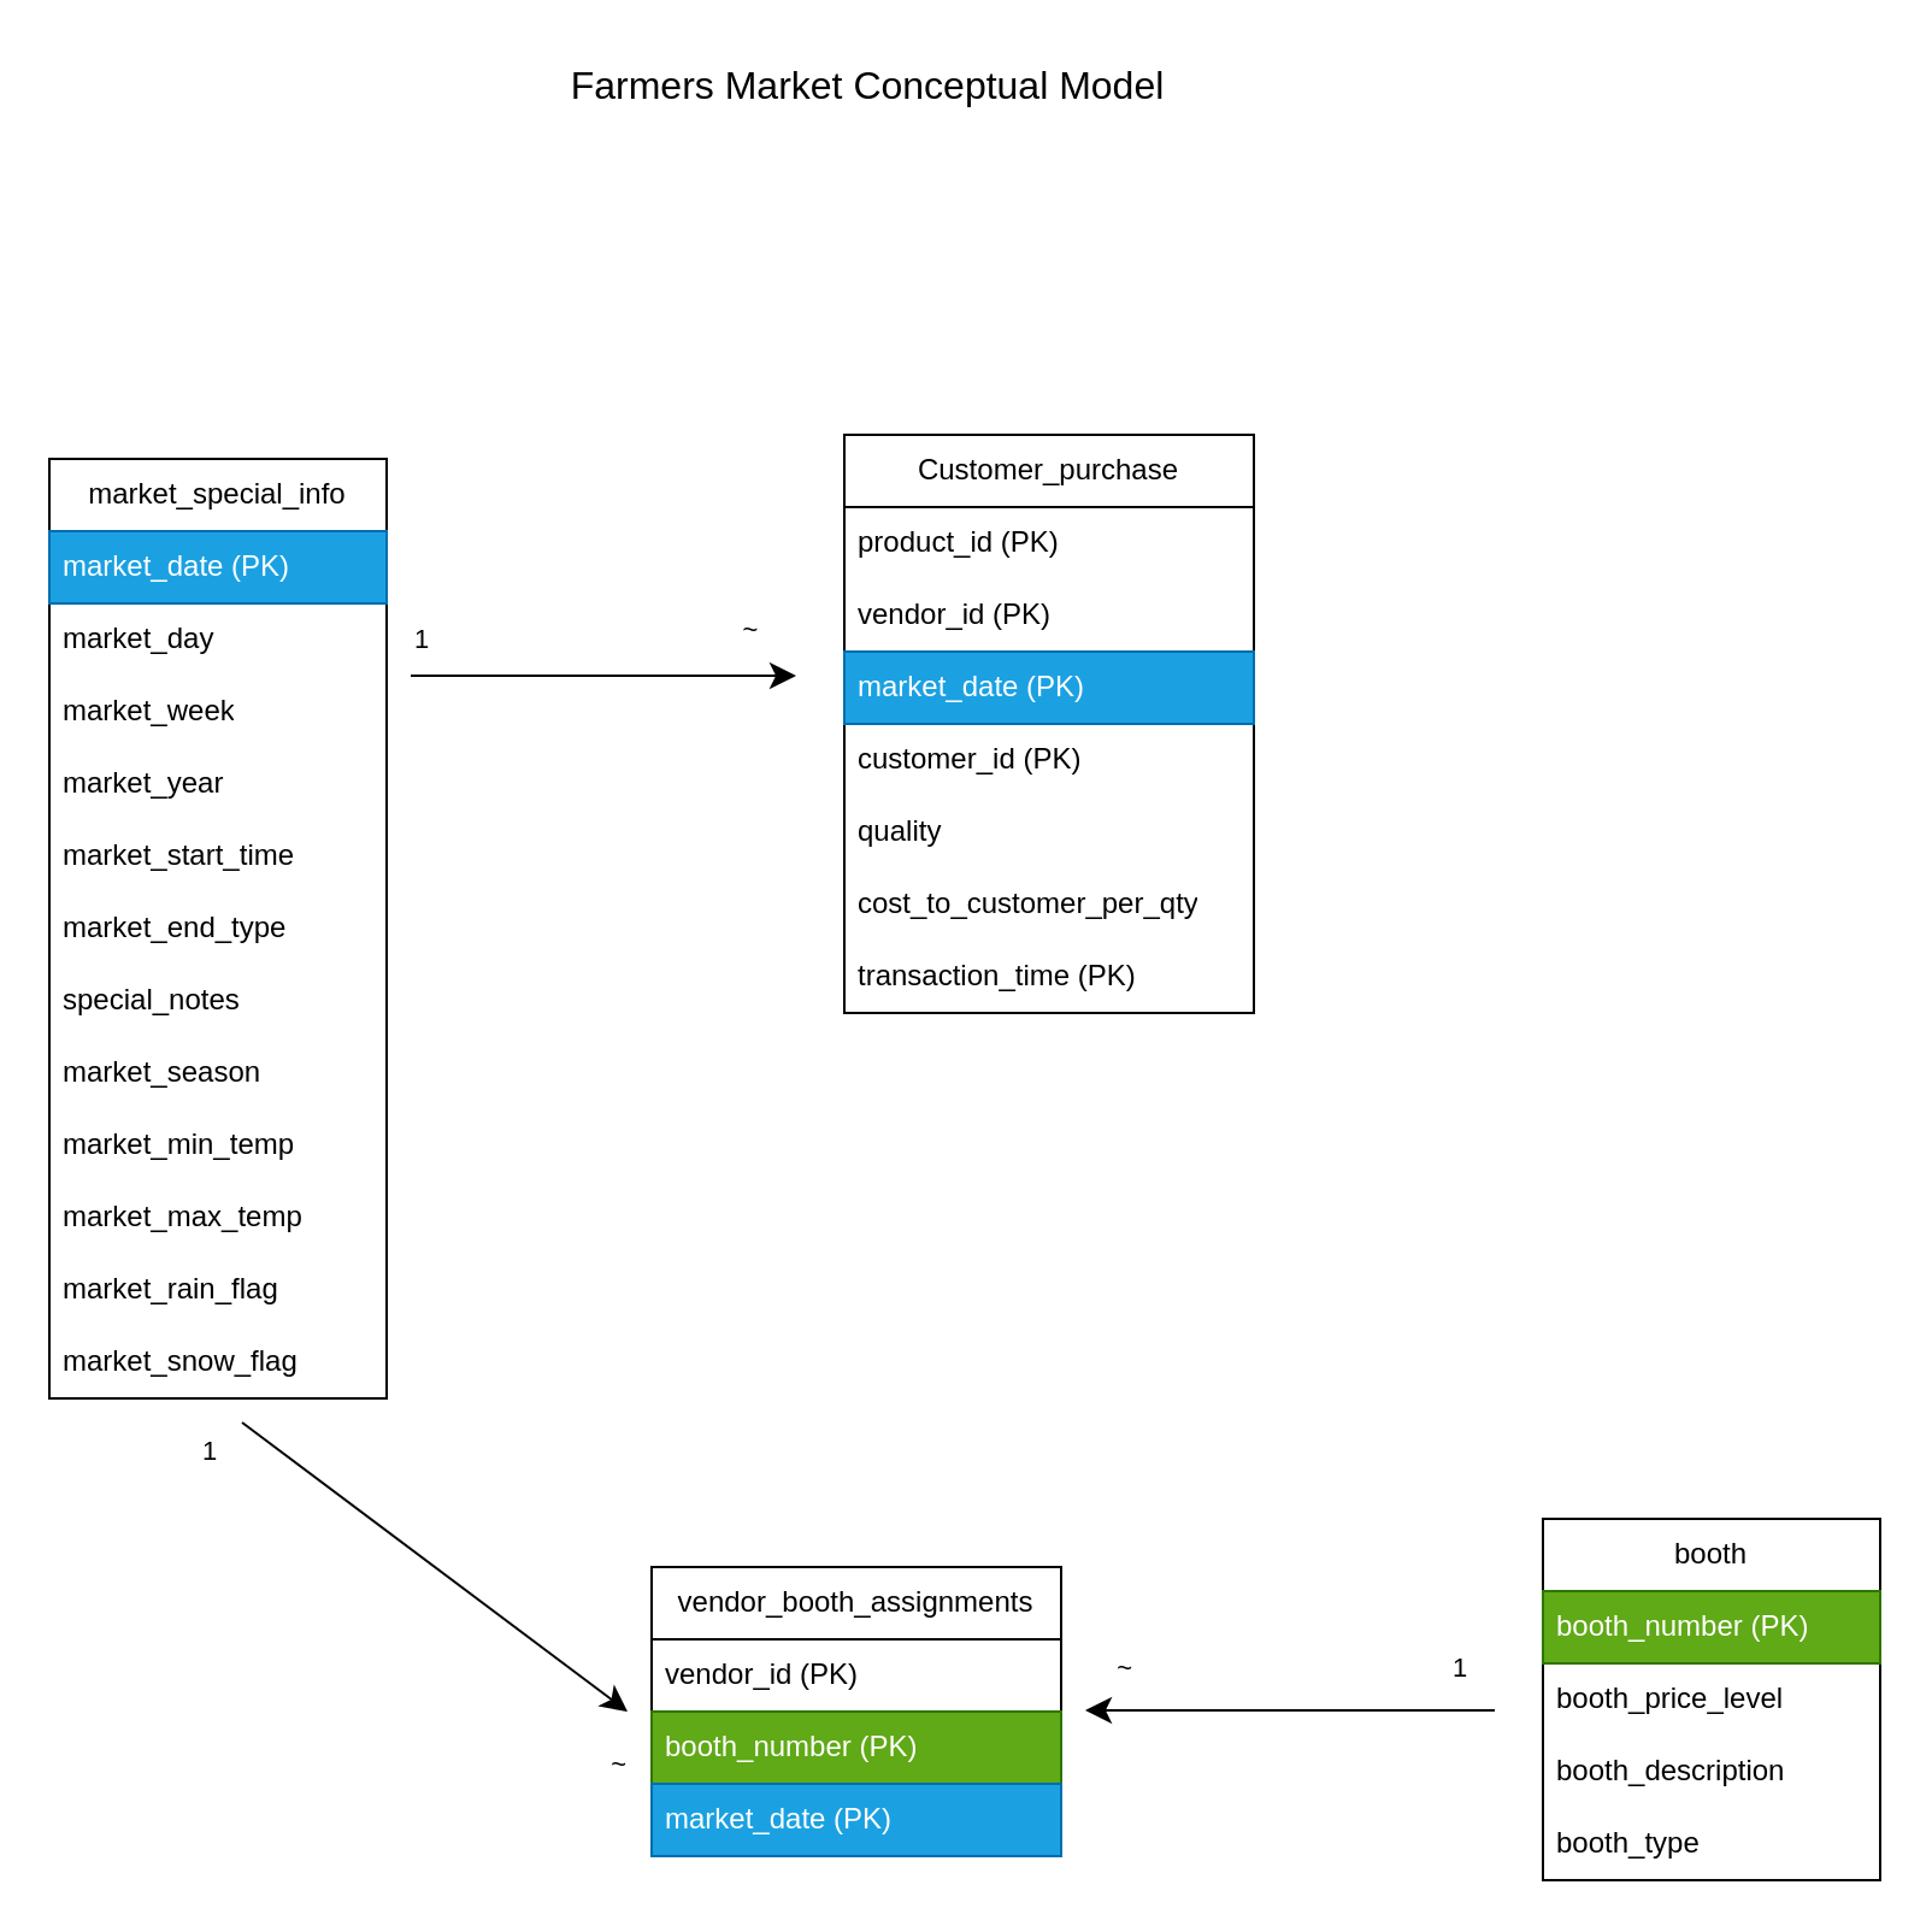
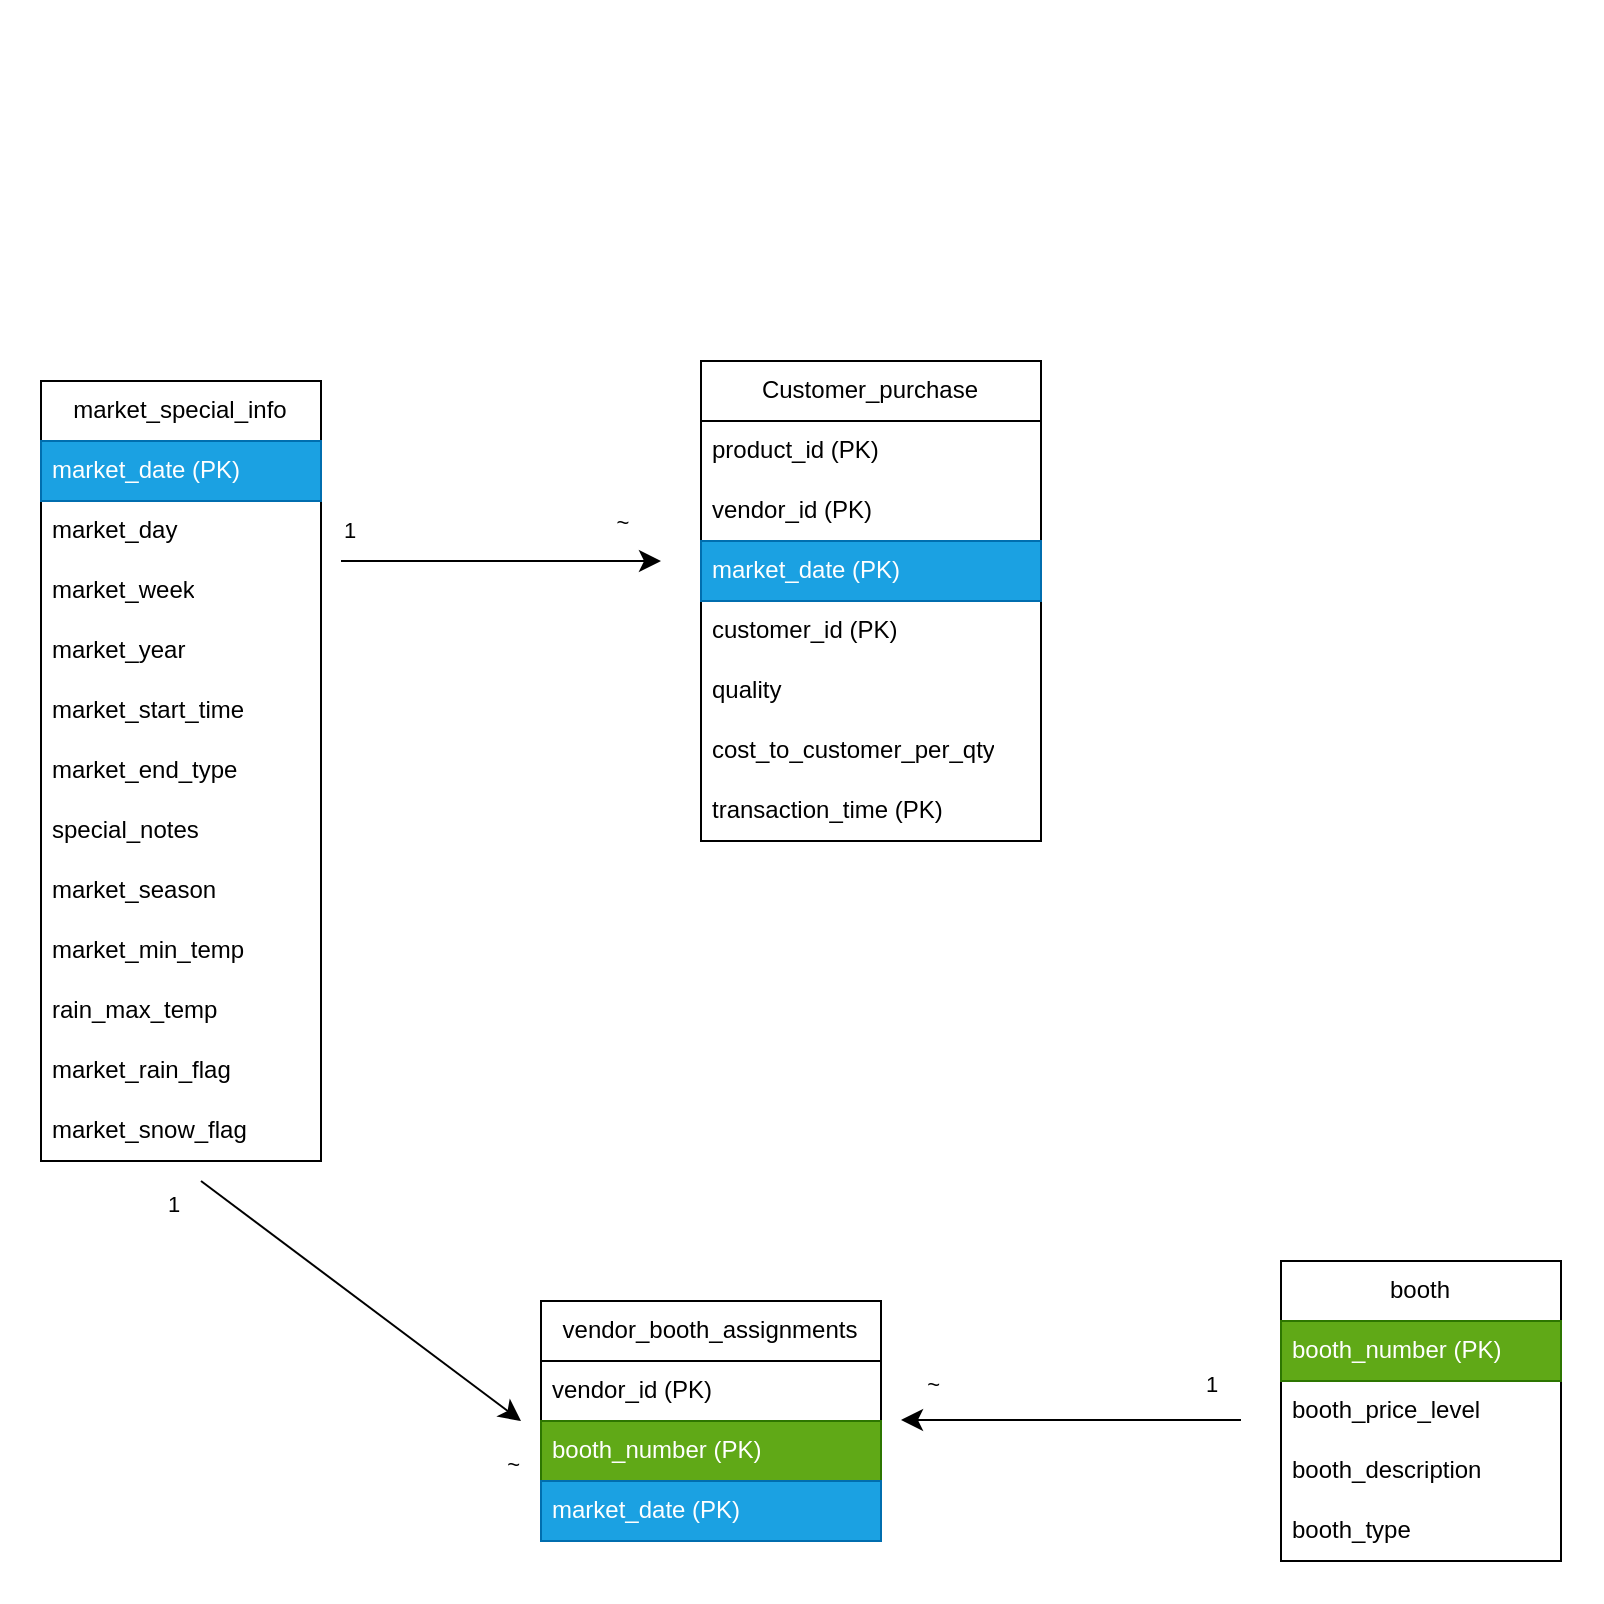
  <mxCell id="0" />
  <mxCell id="1" parent="0" />
- <mxCell id="2" value="Farmers Market Conceptual Model" style="text;strokeColor=none;fillColor=none;html=1;align=center;verticalAlign=middle;whiteSpace=wrap;rounded=0;fontSize=16;" vertex="1" parent="1"><mxGeometry x="120" y="20" width="480" height="30" as="geometry" /></mxCell>
  <mxCell id="3" value="Customer_purchase" style="swimlane;fontStyle=0;childLayout=stackLayout;horizontal=1;startSize=30;horizontalStack=0;resizeParent=1;resizeParentMax=0;resizeLast=0;collapsible=1;marginBottom=0;whiteSpace=wrap;html=1;" vertex="1" parent="1"><mxGeometry x="350" y="180" width="170" height="240" as="geometry" /></mxCell>
  <mxCell id="4" value="product_id (PK)" style="text;strokeColor=none;fillColor=none;align=left;verticalAlign=middle;spacingLeft=4;spacingRight=4;overflow=hidden;points=[[0,0.5],[1,0.5]];portConstraint=eastwest;rotatable=0;whiteSpace=wrap;html=1;" vertex="1" parent="3"><mxGeometry y="30" width="170" height="30" as="geometry" /></mxCell>
  <mxCell id="5" value="vendor_id (PK)" style="text;strokeColor=none;fillColor=none;align=left;verticalAlign=middle;spacingLeft=4;spacingRight=4;overflow=hidden;points=[[0,0.5],[1,0.5]];portConstraint=eastwest;rotatable=0;whiteSpace=wrap;html=1;" vertex="1" parent="3"><mxGeometry y="60" width="170" height="30" as="geometry" /></mxCell>
  <mxCell id="6" value="market_date (PK)" style="text;strokeColor=#006EAF;fillColor=light-dark(#1ba1e2, #94e3fe);align=left;verticalAlign=middle;spacingLeft=4;spacingRight=4;overflow=hidden;points=[[0,0.5],[1,0.5]];portConstraint=eastwest;rotatable=0;whiteSpace=wrap;html=1;fontColor=#ffffff;" vertex="1" parent="3"><mxGeometry y="90" width="170" height="30" as="geometry" /></mxCell>
  <mxCell id="7" value="customer_id (PK)" style="text;strokeColor=none;fillColor=none;align=left;verticalAlign=middle;spacingLeft=4;spacingRight=4;overflow=hidden;points=[[0,0.5],[1,0.5]];portConstraint=eastwest;rotatable=0;whiteSpace=wrap;html=1;" vertex="1" parent="3"><mxGeometry y="120" width="170" height="30" as="geometry" /></mxCell>
  <mxCell id="8" value="quality" style="text;strokeColor=none;fillColor=none;align=left;verticalAlign=middle;spacingLeft=4;spacingRight=4;overflow=hidden;points=[[0,0.5],[1,0.5]];portConstraint=eastwest;rotatable=0;whiteSpace=wrap;html=1;" vertex="1" parent="3"><mxGeometry y="150" width="170" height="30" as="geometry" /></mxCell>
  <mxCell id="9" value="cost_to_customer_per_qty" style="text;strokeColor=none;fillColor=none;align=left;verticalAlign=middle;spacingLeft=4;spacingRight=4;overflow=hidden;points=[[0,0.5],[1,0.5]];portConstraint=eastwest;rotatable=0;whiteSpace=wrap;html=1;" vertex="1" parent="3"><mxGeometry y="180" width="170" height="30" as="geometry" /></mxCell>
  <mxCell id="10" value="transaction_time (PK)" style="text;strokeColor=none;fillColor=none;align=left;verticalAlign=middle;spacingLeft=4;spacingRight=4;overflow=hidden;points=[[0,0.5],[1,0.5]];portConstraint=eastwest;rotatable=0;whiteSpace=wrap;html=1;" vertex="1" parent="3"><mxGeometry y="210" width="170" height="30" as="geometry" /></mxCell>
  <mxCell id="11" value="market_special_info" style="swimlane;fontStyle=0;childLayout=stackLayout;horizontal=1;startSize=30;horizontalStack=0;resizeParent=1;resizeParentMax=0;resizeLast=0;collapsible=1;marginBottom=0;whiteSpace=wrap;html=1;" vertex="1" parent="1"><mxGeometry x="20" y="190" width="140" height="390" as="geometry" /></mxCell>
  <mxCell id="12" value="market_date (PK)" style="text;strokeColor=#006EAF;fillColor=light-dark(#1ba1e2, #94e3fe);align=left;verticalAlign=middle;spacingLeft=4;spacingRight=4;overflow=hidden;points=[[0,0.5],[1,0.5]];portConstraint=eastwest;rotatable=0;whiteSpace=wrap;html=1;fontColor=#ffffff;" vertex="1" parent="11"><mxGeometry y="30" width="140" height="30" as="geometry" /></mxCell>
  <mxCell id="13" value="market_day" style="text;strokeColor=none;fillColor=none;align=left;verticalAlign=middle;spacingLeft=4;spacingRight=4;overflow=hidden;points=[[0,0.5],[1,0.5]];portConstraint=eastwest;rotatable=0;whiteSpace=wrap;html=1;" vertex="1" parent="11"><mxGeometry y="60" width="140" height="30" as="geometry" /></mxCell>
  <mxCell id="14" value="market_week" style="text;strokeColor=none;fillColor=none;align=left;verticalAlign=middle;spacingLeft=4;spacingRight=4;overflow=hidden;points=[[0,0.5],[1,0.5]];portConstraint=eastwest;rotatable=0;whiteSpace=wrap;html=1;" vertex="1" parent="11"><mxGeometry y="90" width="140" height="30" as="geometry" /></mxCell>
  <mxCell id="15" value="market_year" style="text;strokeColor=none;fillColor=none;align=left;verticalAlign=middle;spacingLeft=4;spacingRight=4;overflow=hidden;points=[[0,0.5],[1,0.5]];portConstraint=eastwest;rotatable=0;whiteSpace=wrap;html=1;" vertex="1" parent="11"><mxGeometry y="120" width="140" height="30" as="geometry" /></mxCell>
  <mxCell id="16" value="market_start_time" style="text;strokeColor=none;fillColor=none;align=left;verticalAlign=middle;spacingLeft=4;spacingRight=4;overflow=hidden;points=[[0,0.5],[1,0.5]];portConstraint=eastwest;rotatable=0;whiteSpace=wrap;html=1;" vertex="1" parent="11"><mxGeometry y="150" width="140" height="30" as="geometry" /></mxCell>
  <mxCell id="17" value="market_end_type" style="text;strokeColor=none;fillColor=none;align=left;verticalAlign=middle;spacingLeft=4;spacingRight=4;overflow=hidden;points=[[0,0.5],[1,0.5]];portConstraint=eastwest;rotatable=0;whiteSpace=wrap;html=1;" vertex="1" parent="11"><mxGeometry y="180" width="140" height="30" as="geometry" /></mxCell>
  <mxCell id="18" value="special_notes" style="text;strokeColor=none;fillColor=none;align=left;verticalAlign=middle;spacingLeft=4;spacingRight=4;overflow=hidden;points=[[0,0.5],[1,0.5]];portConstraint=eastwest;rotatable=0;whiteSpace=wrap;html=1;" vertex="1" parent="11"><mxGeometry y="210" width="140" height="30" as="geometry" /></mxCell>
  <mxCell id="19" value="market_season" style="text;strokeColor=none;fillColor=none;align=left;verticalAlign=middle;spacingLeft=4;spacingRight=4;overflow=hidden;points=[[0,0.5],[1,0.5]];portConstraint=eastwest;rotatable=0;whiteSpace=wrap;html=1;" vertex="1" parent="11"><mxGeometry y="240" width="140" height="30" as="geometry" /></mxCell>
  <mxCell id="20" value="market_min_temp" style="text;strokeColor=none;fillColor=none;align=left;verticalAlign=middle;spacingLeft=4;spacingRight=4;overflow=hidden;points=[[0,0.5],[1,0.5]];portConstraint=eastwest;rotatable=0;whiteSpace=wrap;html=1;" vertex="1" parent="11"><mxGeometry y="270" width="140" height="30" as="geometry" /></mxCell>
- <mxCell id="21" value="market_max_temp" style="text;strokeColor=none;fillColor=none;align=left;verticalAlign=middle;spacingLeft=4;spacingRight=4;overflow=hidden;points=[[0,0.5],[1,0.5]];portConstraint=eastwest;rotatable=0;whiteSpace=wrap;html=1;" vertex="1" parent="11"><mxGeometry y="300" width="140" height="30" as="geometry" /></mxCell>
+ <mxCell id="21" value="rain_max_temp" style="text;strokeColor=none;fillColor=none;align=left;verticalAlign=middle;spacingLeft=4;spacingRight=4;overflow=hidden;points=[[0,0.5],[1,0.5]];portConstraint=eastwest;rotatable=0;whiteSpace=wrap;html=1;" vertex="1" parent="11"><mxGeometry y="300" width="140" height="30" as="geometry" /></mxCell>
  <mxCell id="22" value="market_rain_flag" style="text;strokeColor=none;fillColor=none;align=left;verticalAlign=middle;spacingLeft=4;spacingRight=4;overflow=hidden;points=[[0,0.5],[1,0.5]];portConstraint=eastwest;rotatable=0;whiteSpace=wrap;html=1;" vertex="1" parent="11"><mxGeometry y="330" width="140" height="30" as="geometry" /></mxCell>
  <mxCell id="23" value="market_snow_flag" style="text;strokeColor=none;fillColor=none;align=left;verticalAlign=middle;spacingLeft=4;spacingRight=4;overflow=hidden;points=[[0,0.5],[1,0.5]];portConstraint=eastwest;rotatable=0;whiteSpace=wrap;html=1;" vertex="1" parent="11"><mxGeometry y="360" width="140" height="30" as="geometry" /></mxCell>
  <mxCell id="24" value="vendor_booth_assignments" style="swimlane;fontStyle=0;childLayout=stackLayout;horizontal=1;startSize=30;horizontalStack=0;resizeParent=1;resizeParentMax=0;resizeLast=0;collapsible=1;marginBottom=0;whiteSpace=wrap;html=1;" vertex="1" parent="1"><mxGeometry x="270" y="650" width="170" height="120" as="geometry" /></mxCell>
  <mxCell id="25" value="vendor_id (PK)" style="text;strokeColor=none;fillColor=none;align=left;verticalAlign=middle;spacingLeft=4;spacingRight=4;overflow=hidden;points=[[0,0.5],[1,0.5]];portConstraint=eastwest;rotatable=0;whiteSpace=wrap;html=1;" vertex="1" parent="24"><mxGeometry y="30" width="170" height="30" as="geometry" /></mxCell>
  <mxCell id="26" value="booth_number (PK)" style="text;strokeColor=#2D7600;fillColor=light-dark(#60a917, #b1dd8c);align=left;verticalAlign=middle;spacingLeft=4;spacingRight=4;overflow=hidden;points=[[0,0.5],[1,0.5]];portConstraint=eastwest;rotatable=0;whiteSpace=wrap;html=1;fontColor=#ffffff;" vertex="1" parent="24"><mxGeometry y="60" width="170" height="30" as="geometry" /></mxCell>
  <mxCell id="27" value="market_date (PK)" style="text;strokeColor=#006EAF;fillColor=light-dark(#1ba1e2, #94e3fe);align=left;verticalAlign=middle;spacingLeft=4;spacingRight=4;overflow=hidden;points=[[0,0.5],[1,0.5]];portConstraint=eastwest;rotatable=0;whiteSpace=wrap;html=1;fontColor=#ffffff;" vertex="1" parent="24"><mxGeometry y="90" width="170" height="30" as="geometry" /></mxCell>
  <mxCell id="28" value="booth" style="swimlane;fontStyle=0;childLayout=stackLayout;horizontal=1;startSize=30;horizontalStack=0;resizeParent=1;resizeParentMax=0;resizeLast=0;collapsible=1;marginBottom=0;whiteSpace=wrap;html=1;" vertex="1" parent="1"><mxGeometry x="640" y="630" width="140" height="150" as="geometry" /></mxCell>
  <mxCell id="29" value="booth_number (PK)" style="text;strokeColor=#2D7600;fillColor=light-dark(#60a917, #b1dd8c);align=left;verticalAlign=middle;spacingLeft=4;spacingRight=4;overflow=hidden;points=[[0,0.5],[1,0.5]];portConstraint=eastwest;rotatable=0;whiteSpace=wrap;html=1;fontColor=#ffffff;" vertex="1" parent="28"><mxGeometry y="30" width="140" height="30" as="geometry" /></mxCell>
  <mxCell id="30" value="booth_price_level" style="text;strokeColor=none;fillColor=none;align=left;verticalAlign=middle;spacingLeft=4;spacingRight=4;overflow=hidden;points=[[0,0.5],[1,0.5]];portConstraint=eastwest;rotatable=0;whiteSpace=wrap;html=1;" vertex="1" parent="28"><mxGeometry y="60" width="140" height="30" as="geometry" /></mxCell>
  <mxCell id="31" value="booth_description" style="text;strokeColor=none;fillColor=none;align=left;verticalAlign=middle;spacingLeft=4;spacingRight=4;overflow=hidden;points=[[0,0.5],[1,0.5]];portConstraint=eastwest;rotatable=0;whiteSpace=wrap;html=1;" vertex="1" parent="28"><mxGeometry y="90" width="140" height="30" as="geometry" /></mxCell>
  <mxCell id="32" value="booth_type" style="text;strokeColor=none;fillColor=none;align=left;verticalAlign=middle;spacingLeft=4;spacingRight=4;overflow=hidden;points=[[0,0.5],[1,0.5]];portConstraint=eastwest;rotatable=0;whiteSpace=wrap;html=1;" vertex="1" parent="28"><mxGeometry y="120" width="140" height="30" as="geometry" /></mxCell>
  <mxCell id="33" value="" style="endArrow=classic;html=1;rounded=0;fontSize=12;startSize=8;endSize=8;curved=1;" edge="1" parent="1"><mxGeometry relative="1" as="geometry"><mxPoint x="620" y="709.5" as="sourcePoint" /><mxPoint x="450" y="709.5" as="targetPoint" /></mxGeometry></mxCell>
  <mxCell id="34" value="1" style="edgeLabel;resizable=0;html=1;;align=left;verticalAlign=bottom;" connectable="0" vertex="1" parent="33"><mxGeometry x="-1" relative="1" as="geometry"><mxPoint x="-19" y="-10" as="offset" /></mxGeometry></mxCell>
  <mxCell id="35" value="~" style="edgeLabel;resizable=0;html=1;;align=right;verticalAlign=bottom;" connectable="0" vertex="1" parent="33"><mxGeometry x="1" relative="1" as="geometry"><mxPoint x="20" y="-10" as="offset" /></mxGeometry></mxCell>
  <mxCell id="36" style="edgeStyle=none;curved=1;rounded=0;orthogonalLoop=1;jettySize=auto;html=1;exitX=0.5;exitY=0;exitDx=0;exitDy=0;fontSize=12;startSize=8;endSize=8;" edge="1" parent="1" source="3" target="3"><mxGeometry relative="1" as="geometry" /></mxCell>
  <mxCell id="37" value="" style="endArrow=classic;html=1;rounded=0;fontSize=12;startSize=8;endSize=8;curved=1;" edge="1" parent="1"><mxGeometry relative="1" as="geometry"><mxPoint x="100" y="590" as="sourcePoint" /><mxPoint x="260" y="710" as="targetPoint" /></mxGeometry></mxCell>
  <mxCell id="38" value="1" style="edgeLabel;resizable=0;html=1;;align=left;verticalAlign=bottom;" connectable="0" vertex="1" parent="37"><mxGeometry x="-1" relative="1" as="geometry"><mxPoint x="-18" y="20" as="offset" /></mxGeometry></mxCell>
  <mxCell id="39" value="~" style="edgeLabel;resizable=0;html=1;;align=right;verticalAlign=bottom;" connectable="0" vertex="1" parent="37"><mxGeometry x="1" relative="1" as="geometry"><mxPoint y="30" as="offset" /></mxGeometry></mxCell>
  <mxCell id="40" value="" style="endArrow=classic;html=1;rounded=0;fontSize=12;startSize=8;endSize=8;curved=1;" edge="1" parent="1"><mxGeometry relative="1" as="geometry"><mxPoint x="170" y="280" as="sourcePoint" /><mxPoint x="330" y="280" as="targetPoint" /></mxGeometry></mxCell>
  <mxCell id="41" value="~" style="edgeLabel;resizable=0;html=1;;align=center;verticalAlign=middle;" connectable="0" vertex="1" parent="40"><mxGeometry relative="1" as="geometry"><mxPoint x="60" y="-20" as="offset" /></mxGeometry></mxCell>
  <mxCell id="42" value="1" style="edgeLabel;resizable=0;html=1;;align=left;verticalAlign=bottom;" connectable="0" vertex="1" parent="40"><mxGeometry x="-1" relative="1" as="geometry"><mxPoint y="-7" as="offset" /></mxGeometry></mxCell>
